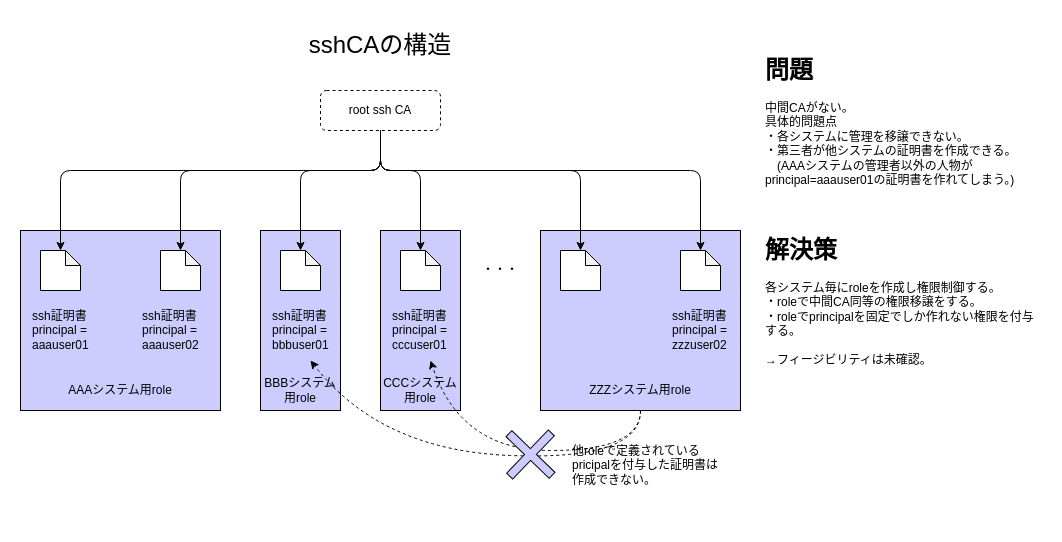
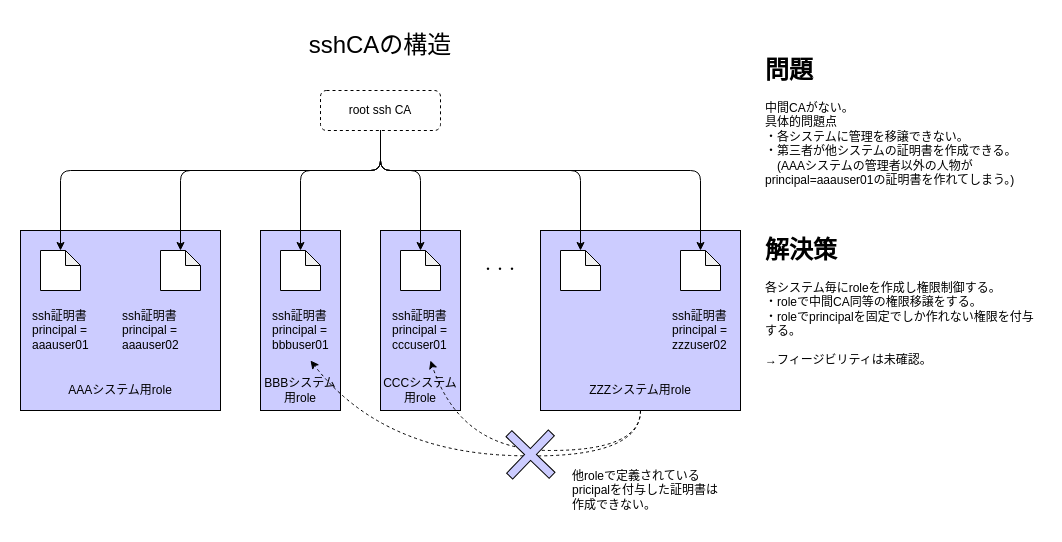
  <mxCell id="0" />
  <mxCell id="1" parent="0" />
  <mxCell id="2" value="" style="rounded=0;whiteSpace=wrap;html=1;fillColor=#CCCCFF;" parent="1" vertex="1"><mxGeometry x="540" y="230" width="200" height="180" as="geometry" /></mxCell>
  <mxCell id="3" value="" style="rounded=0;whiteSpace=wrap;html=1;fillColor=#CCCCFF;" parent="1" vertex="1"><mxGeometry x="380" y="230" width="80" height="180" as="geometry" /></mxCell>
  <mxCell id="4" value="" style="rounded=0;whiteSpace=wrap;html=1;fillColor=#CCCCFF;" parent="1" vertex="1"><mxGeometry x="260" y="230" width="80" height="180" as="geometry" /></mxCell>
  <mxCell id="5" value="" style="rounded=0;whiteSpace=wrap;html=1;fillColor=#CCCCFF;" parent="1" vertex="1"><mxGeometry x="20" y="230" width="200" height="180" as="geometry" /></mxCell>
  <mxCell id="6" value="root ssh CA" style="rounded=1;whiteSpace=wrap;html=1;dashed=1;" parent="1" vertex="1"><mxGeometry x="320" y="90" width="120" height="40" as="geometry" /></mxCell>
  <mxCell id="7" style="edgeStyle=none;html=1;exitX=0.5;exitY=1;exitDx=0;exitDy=0;entryX=0.5;entryY=0;entryDx=0;entryDy=0;entryPerimeter=0;" parent="1" source="6" target="8" edge="1"><mxGeometry relative="1" as="geometry"><mxPoint x="140" y="250" as="sourcePoint" /><Array as="points"><mxPoint x="380" y="170" /><mxPoint x="60" y="170" /></Array></mxGeometry></mxCell>
  <mxCell id="8" value="" style="shape=note;whiteSpace=wrap;html=1;backgroundOutline=1;darkOpacity=0.05;size=15;" parent="1" vertex="1"><mxGeometry x="40" y="250" width="40" height="40" as="geometry" /></mxCell>
  <mxCell id="9" value="" style="shape=note;whiteSpace=wrap;html=1;backgroundOutline=1;darkOpacity=0.05;size=15;" parent="1" vertex="1"><mxGeometry x="160" y="250" width="40" height="40" as="geometry" /></mxCell>
  <mxCell id="10" value="・・・" style="text;html=1;strokeColor=none;fillColor=none;align=center;verticalAlign=middle;whiteSpace=wrap;rounded=0;" parent="1" vertex="1"><mxGeometry x="470" y="255" width="60" height="30" as="geometry" /></mxCell>
  <mxCell id="11" value="ssh証明書&lt;br&gt;principal = aaauser01" style="text;html=1;strokeColor=none;fillColor=none;align=left;verticalAlign=middle;whiteSpace=wrap;rounded=0;" parent="1" vertex="1"><mxGeometry x="30" y="300" width="80" height="60" as="geometry" /></mxCell>
  <mxCell id="12" value="&lt;font style=&quot;font-size: 24px;&quot;&gt;sshCAの構造&lt;/font&gt;" style="text;html=1;strokeColor=none;fillColor=none;align=center;verticalAlign=middle;whiteSpace=wrap;rounded=0;" parent="1" vertex="1"><mxGeometry x="286.25" y="20" width="187.5" height="50" as="geometry" /></mxCell>
  <mxCell id="13" value="" style="shape=note;whiteSpace=wrap;html=1;backgroundOutline=1;darkOpacity=0.05;size=15;" parent="1" vertex="1"><mxGeometry x="280" y="250" width="40" height="40" as="geometry" /></mxCell>
  <mxCell id="14" value="" style="shape=note;whiteSpace=wrap;html=1;backgroundOutline=1;darkOpacity=0.05;size=15;" parent="1" vertex="1"><mxGeometry x="400" y="250" width="40" height="40" as="geometry" /></mxCell>
  <mxCell id="15" value="" style="shape=note;whiteSpace=wrap;html=1;backgroundOutline=1;darkOpacity=0.05;size=15;" parent="1" vertex="1"><mxGeometry x="560" y="250" width="40" height="40" as="geometry" /></mxCell>
  <mxCell id="16" value="" style="shape=note;whiteSpace=wrap;html=1;backgroundOutline=1;darkOpacity=0.05;size=15;" parent="1" vertex="1"><mxGeometry x="680" y="250" width="40" height="40" as="geometry" /></mxCell>
  <mxCell id="17" style="edgeStyle=none;html=1;exitX=0.5;exitY=1;exitDx=0;exitDy=0;entryX=0.5;entryY=0;entryDx=0;entryDy=0;entryPerimeter=0;" parent="1" source="6" target="9" edge="1"><mxGeometry relative="1" as="geometry"><mxPoint x="390" y="140" as="sourcePoint" /><mxPoint x="70" y="260" as="targetPoint" /><Array as="points"><mxPoint x="380" y="170" /><mxPoint x="180" y="170" /></Array></mxGeometry></mxCell>
  <mxCell id="18" style="edgeStyle=none;html=1;exitX=0.5;exitY=1;exitDx=0;exitDy=0;entryX=0.5;entryY=0;entryDx=0;entryDy=0;entryPerimeter=0;" parent="1" source="6" target="13" edge="1"><mxGeometry relative="1" as="geometry"><mxPoint x="390" y="140" as="sourcePoint" /><mxPoint x="190" y="260" as="targetPoint" /><Array as="points"><mxPoint x="380" y="170" /><mxPoint x="300" y="170" /></Array></mxGeometry></mxCell>
  <mxCell id="19" style="edgeStyle=none;html=1;exitX=0.5;exitY=1;exitDx=0;exitDy=0;entryX=0.5;entryY=0;entryDx=0;entryDy=0;entryPerimeter=0;" parent="1" source="6" target="14" edge="1"><mxGeometry relative="1" as="geometry"><mxPoint x="390" y="140" as="sourcePoint" /><mxPoint x="310" y="260" as="targetPoint" /><Array as="points"><mxPoint x="380" y="170" /><mxPoint x="420" y="170" /></Array></mxGeometry></mxCell>
  <mxCell id="20" style="edgeStyle=none;html=1;exitX=0.5;exitY=1;exitDx=0;exitDy=0;entryX=0.5;entryY=0;entryDx=0;entryDy=0;entryPerimeter=0;" parent="1" source="6" target="15" edge="1"><mxGeometry relative="1" as="geometry"><mxPoint x="390" y="140" as="sourcePoint" /><mxPoint x="430" y="260" as="targetPoint" /><Array as="points"><mxPoint x="380" y="170" /><mxPoint x="580" y="170" /></Array></mxGeometry></mxCell>
  <mxCell id="21" style="edgeStyle=none;html=1;exitX=0.5;exitY=1;exitDx=0;exitDy=0;entryX=0.5;entryY=0;entryDx=0;entryDy=0;entryPerimeter=0;" parent="1" source="6" target="16" edge="1"><mxGeometry relative="1" as="geometry"><mxPoint x="390" y="140" as="sourcePoint" /><mxPoint x="590" y="260" as="targetPoint" /><Array as="points"><mxPoint x="380" y="170" /><mxPoint x="700" y="170" /></Array></mxGeometry></mxCell>
- <mxCell id="22" value="ssh証明書&lt;br&gt;principal = aaauser02" style="text;html=1;strokeColor=none;fillColor=none;align=left;verticalAlign=middle;whiteSpace=wrap;rounded=0;" parent="1" vertex="1"><mxGeometry x="140" y="300" width="80" height="60" as="geometry" /></mxCell>
+ <mxCell id="22" value="ssh証明書&lt;br&gt;principal = aaauser02" style="text;html=1;strokeColor=none;fillColor=none;align=left;verticalAlign=middle;whiteSpace=wrap;rounded=0;" parent="1" vertex="1"><mxGeometry x="120" y="300" width="80" height="60" as="geometry" /></mxCell>
  <mxCell id="23" value="ssh証明書&lt;br&gt;principal = bbbuser01" style="text;html=1;strokeColor=none;fillColor=none;align=left;verticalAlign=middle;whiteSpace=wrap;rounded=0;" parent="1" vertex="1"><mxGeometry x="270" y="300" width="80" height="60" as="geometry" /></mxCell>
  <mxCell id="24" value="ssh証明書&lt;br&gt;principal = cccuser01" style="text;html=1;strokeColor=none;fillColor=none;align=left;verticalAlign=middle;whiteSpace=wrap;rounded=0;" parent="1" vertex="1"><mxGeometry x="390" y="300" width="80" height="60" as="geometry" /></mxCell>
  <mxCell id="25" value="ssh証明書&lt;br&gt;principal =&amp;nbsp;&lt;br&gt;zzzuser02" style="text;html=1;strokeColor=none;fillColor=none;align=left;verticalAlign=middle;whiteSpace=wrap;rounded=0;" parent="1" vertex="1"><mxGeometry x="670" y="300" width="70" height="60" as="geometry" /></mxCell>
  <mxCell id="26" value="AAAシステム用role" style="text;html=1;strokeColor=none;fillColor=none;align=center;verticalAlign=middle;whiteSpace=wrap;rounded=0;" parent="1" vertex="1"><mxGeometry x="40" y="370" width="160" height="40" as="geometry" /></mxCell>
  <mxCell id="27" value="BBBシステム&lt;br&gt;用role" style="text;html=1;strokeColor=none;fillColor=none;align=center;verticalAlign=middle;whiteSpace=wrap;rounded=0;" parent="1" vertex="1"><mxGeometry x="240" y="370" width="120" height="40" as="geometry" /></mxCell>
  <mxCell id="28" value="CCCシステム&lt;br&gt;用role" style="text;html=1;strokeColor=none;fillColor=none;align=center;verticalAlign=middle;whiteSpace=wrap;rounded=0;" parent="1" vertex="1"><mxGeometry x="360" y="370" width="120" height="40" as="geometry" /></mxCell>
  <mxCell id="29" value="ZZZシステム用role" style="text;html=1;strokeColor=none;fillColor=none;align=center;verticalAlign=middle;whiteSpace=wrap;rounded=0;" parent="1" vertex="1"><mxGeometry x="560" y="370" width="160" height="40" as="geometry" /></mxCell>
  <mxCell id="30" value="&lt;h1&gt;問題&lt;/h1&gt;&lt;div&gt;中間CAがない。&lt;/div&gt;&lt;div&gt;具体的問題点&lt;/div&gt;&lt;div&gt;・各システムに管理を移譲できない。&lt;/div&gt;&lt;div&gt;・第三者が他システムの証明書を作成できる。&lt;/div&gt;&lt;div&gt;　(AAAシステムの管理者以外の人物がprincipal=aaauser01の証明書を作れてしまう。)&lt;/div&gt;&lt;div&gt;&lt;br&gt;&lt;/div&gt;" style="text;html=1;strokeColor=none;fillColor=none;spacing=5;spacingTop=-20;whiteSpace=wrap;overflow=hidden;rounded=0;" parent="1" vertex="1"><mxGeometry x="760" y="50" width="280" height="160" as="geometry" /></mxCell>
  <mxCell id="31" value="&lt;h1&gt;解決策&lt;/h1&gt;&lt;div&gt;各システム毎にroleを作成し権限制御する。&lt;/div&gt;&lt;div&gt;・roleで中間CA同等の権限移譲をする。&lt;/div&gt;&lt;div&gt;・roleで&lt;span style=&quot;background-color: initial;&quot;&gt;principalを固定でしか作れない権限を付与する。&lt;/span&gt;&lt;/div&gt;&lt;div&gt;&lt;br&gt;&lt;/div&gt;&lt;div&gt;→フィージビリティは未確認。&lt;/div&gt;" style="text;html=1;strokeColor=none;fillColor=none;spacing=5;spacingTop=-20;whiteSpace=wrap;overflow=hidden;rounded=0;" parent="1" vertex="1"><mxGeometry x="760" y="230" width="280" height="160" as="geometry" /></mxCell>
  <mxCell id="32" value="" style="curved=1;endArrow=classic;html=1;exitX=0.5;exitY=1;exitDx=0;exitDy=0;entryX=0.5;entryY=1;entryDx=0;entryDy=0;dashed=1;" parent="1" source="29" target="24" edge="1"><mxGeometry width="50" height="50" relative="1" as="geometry"><mxPoint x="530" y="320" as="sourcePoint" /><mxPoint x="580" y="270" as="targetPoint" /><Array as="points"><mxPoint x="640" y="450" /><mxPoint x="460" y="450" /></Array></mxGeometry></mxCell>
  <mxCell id="33" value="" style="curved=1;endArrow=classic;html=1;exitX=0.5;exitY=1;exitDx=0;exitDy=0;entryX=0.5;entryY=1;entryDx=0;entryDy=0;dashed=1;" parent="1" source="29" target="23" edge="1"><mxGeometry width="50" height="50" relative="1" as="geometry"><mxPoint x="650" y="420" as="sourcePoint" /><mxPoint x="440" y="370" as="targetPoint" /><Array as="points"><mxPoint x="640" y="460" /><mxPoint x="380" y="450" /></Array></mxGeometry></mxCell>
  <mxCell id="34" value="" style="shape=cross;whiteSpace=wrap;html=1;fillColor=#CCCCFF;size=0.14;rotation=44;" parent="1" vertex="1"><mxGeometry x="500" y="424" width="60" height="60" as="geometry" /></mxCell>
- <mxCell id="35" value="他roleで定義されているpricipalを付与した証明書は作成できない。" style="text;html=1;strokeColor=none;fillColor=none;align=left;verticalAlign=middle;whiteSpace=wrap;rounded=0;" parent="1" vertex="1"><mxGeometry x="570" y="435" width="160" height="60" as="geometry" /></mxCell>
+ <mxCell id="35" value="他roleで定義されているpricipalを付与した証明書は作成できない。" style="text;html=1;strokeColor=none;fillColor=none;align=left;verticalAlign=middle;whiteSpace=wrap;rounded=0;" parent="1" vertex="1"><mxGeometry x="570" y="460" width="160" height="60" as="geometry" /></mxCell>
